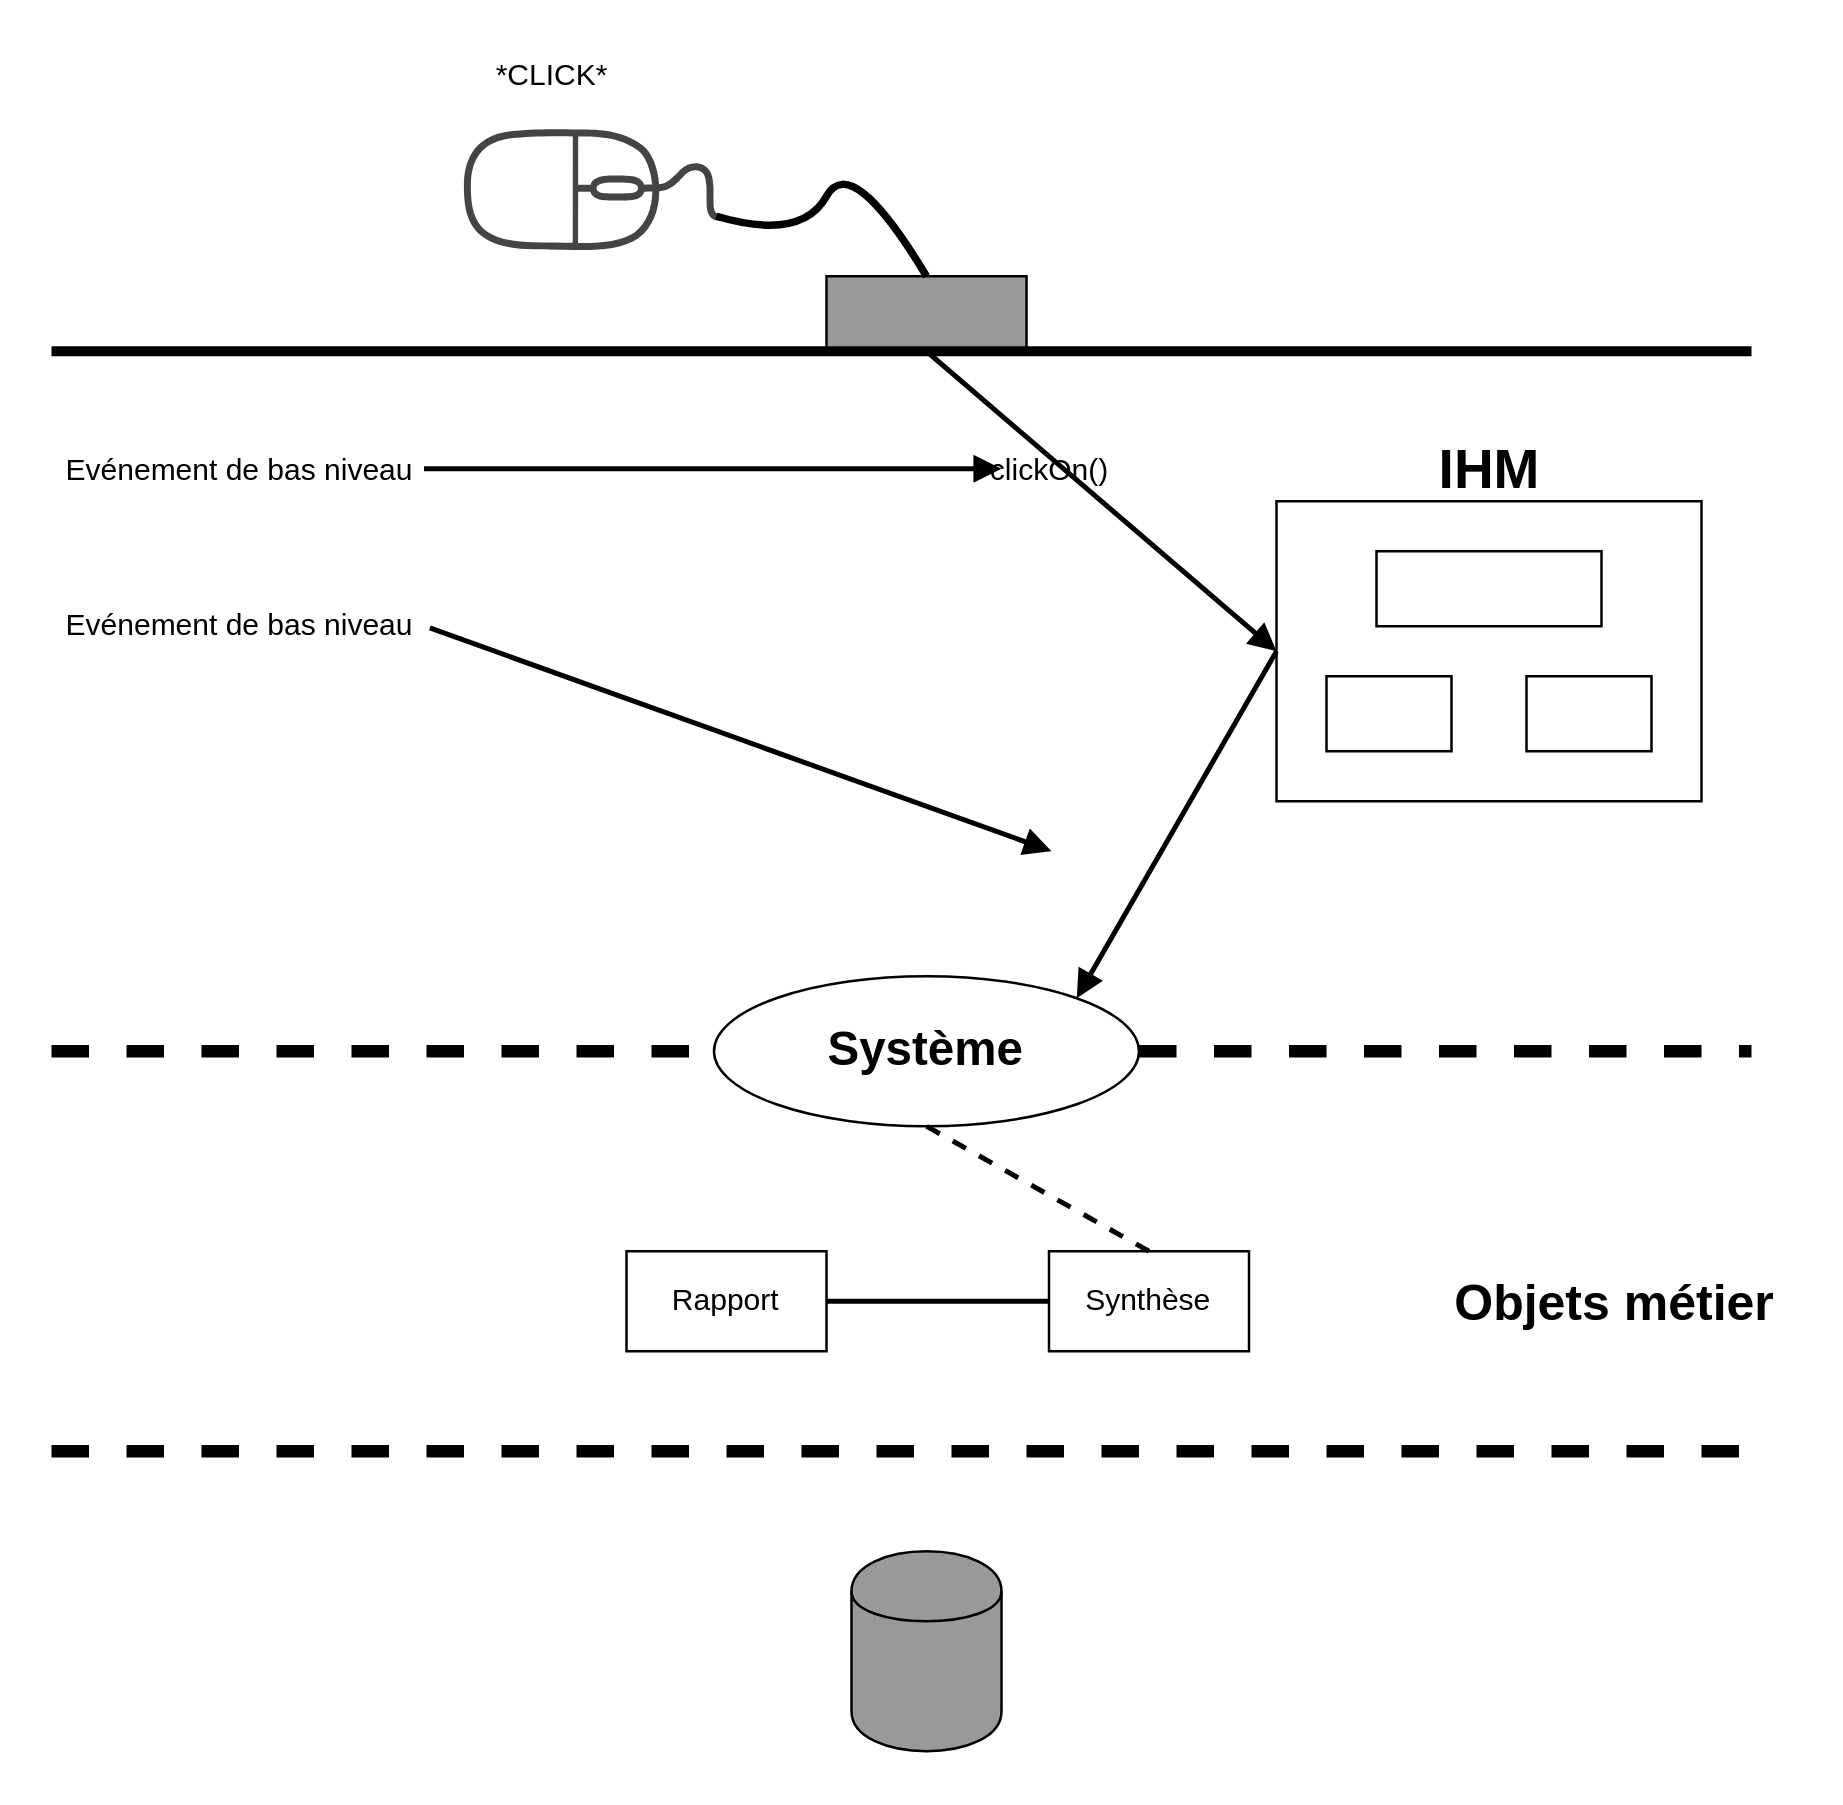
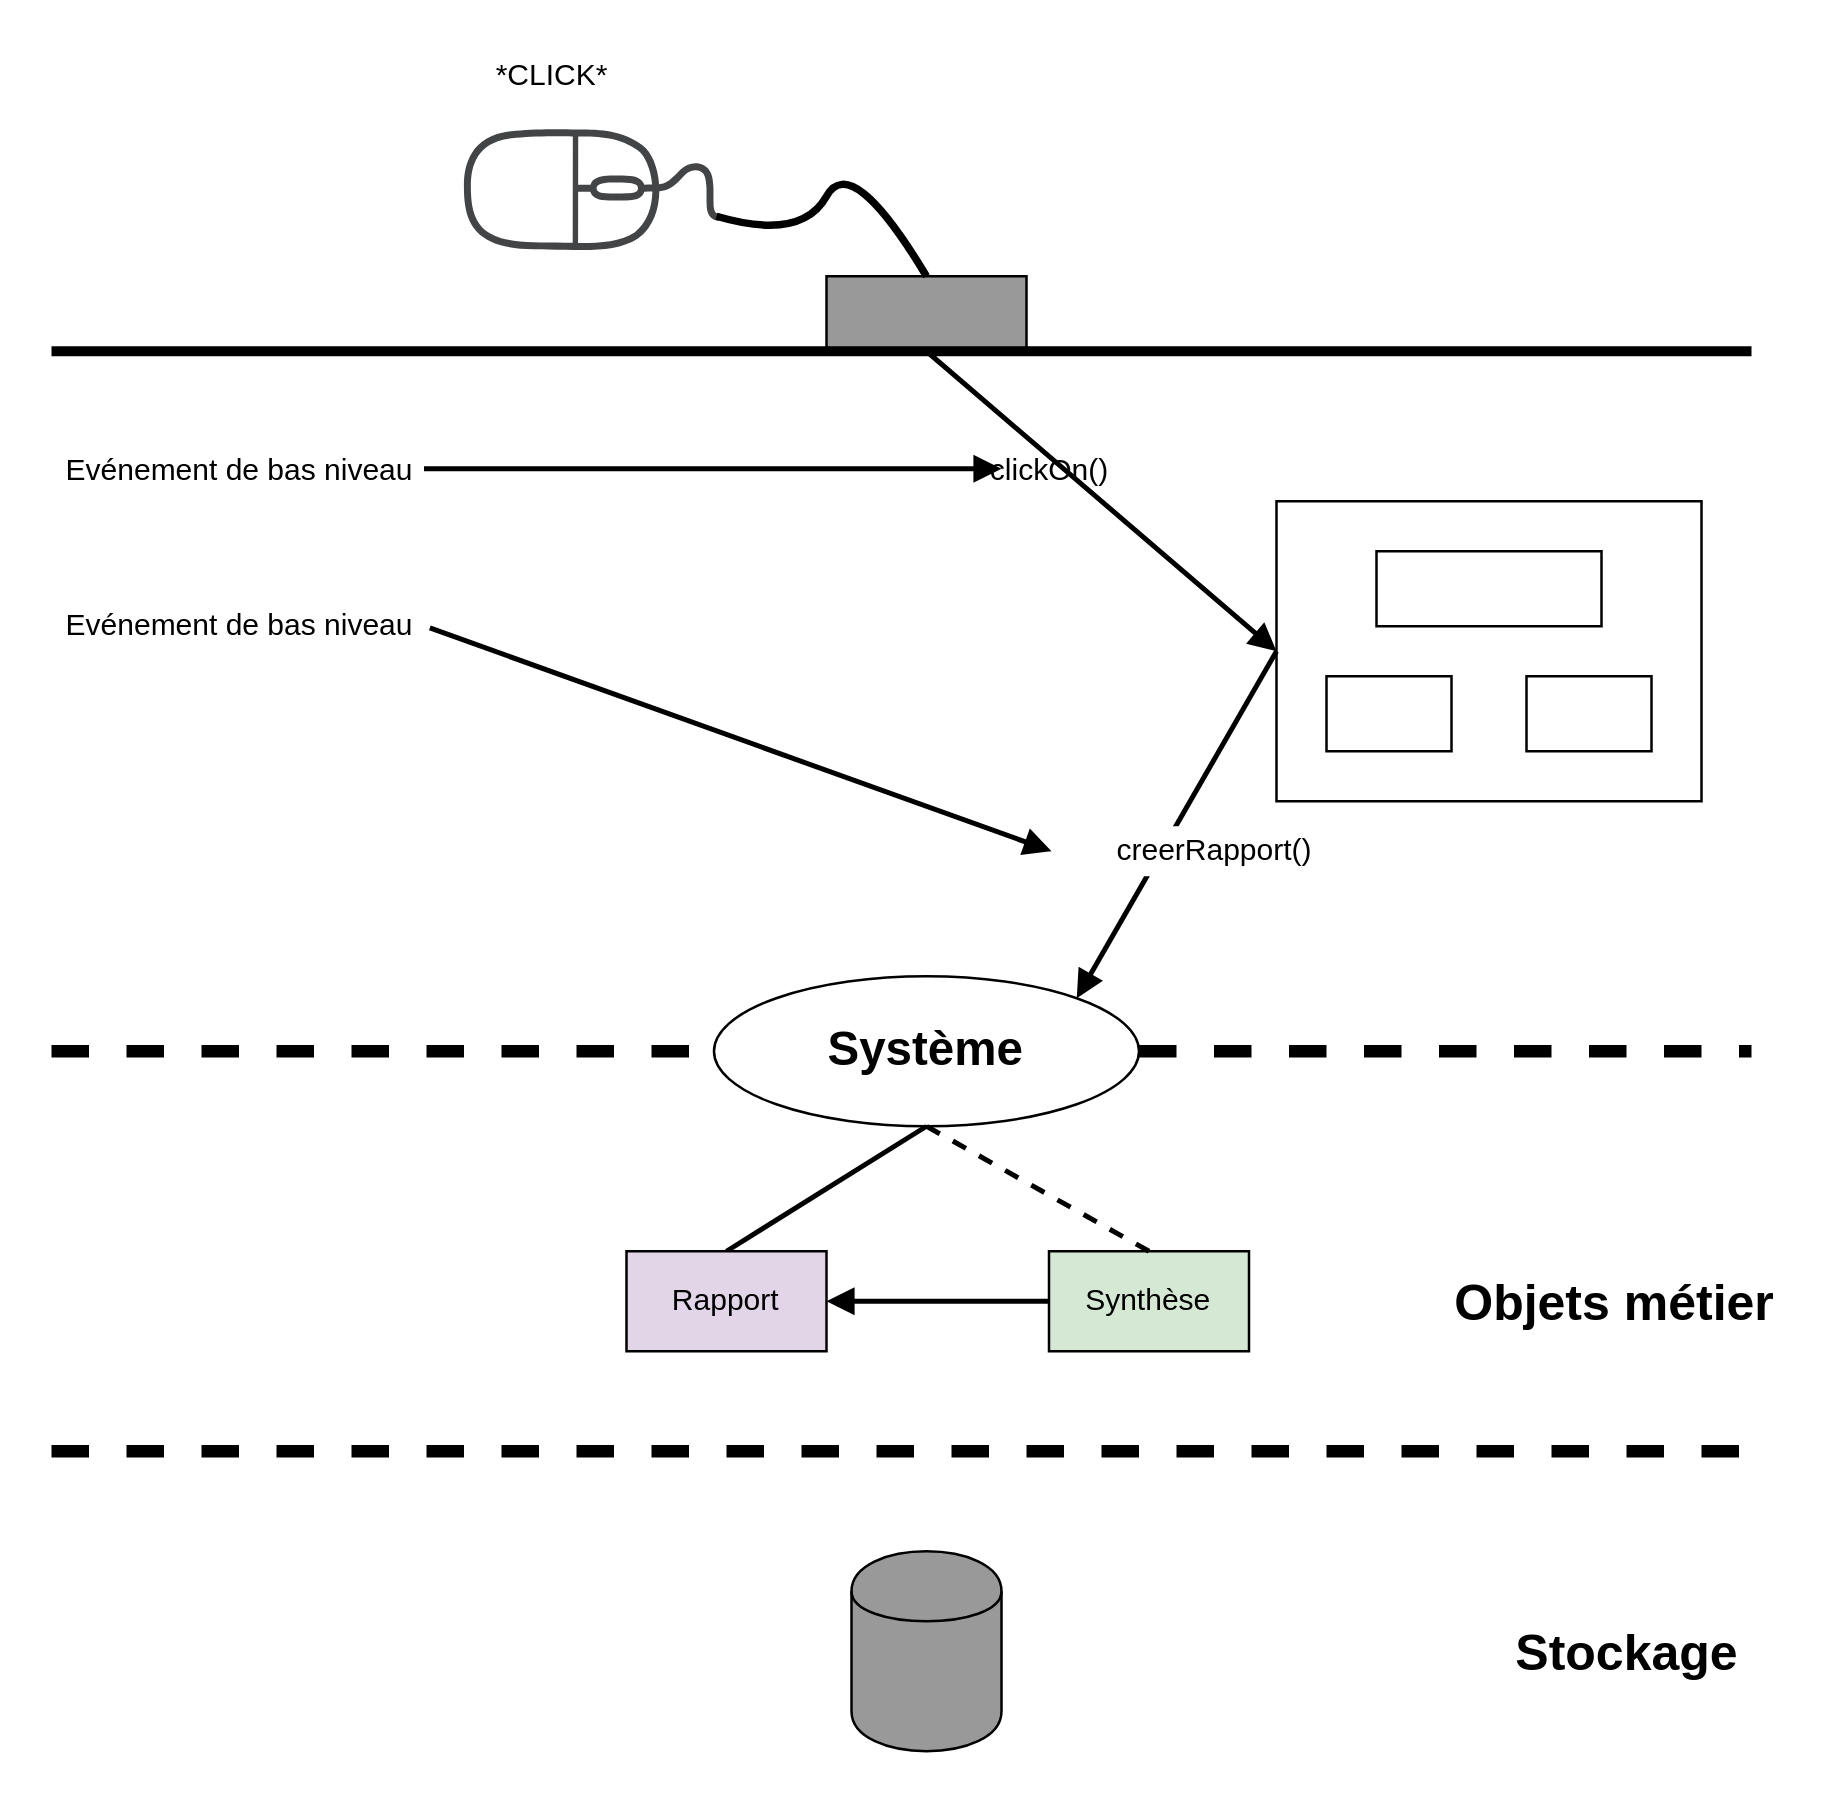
  <mxCell id="0" />
  <mxCell id="1" parent="0" />
  <mxCell id="2" value="" style="pointerEvents=1;shadow=0;dashed=0;html=1;strokeColor=none;fillColor=#434445;aspect=fixed;labelPosition=center;verticalLabelPosition=bottom;verticalAlign=top;align=center;outlineConnect=0;shape=mxgraph.vvd.mouse;rotation=90;" vertex="1" parent="1"><mxGeometry x="211" y="24" width="50.05" height="102.15" as="geometry" /></mxCell>
  <mxCell id="3" value="" style="rounded=0;whiteSpace=wrap;html=1;fillColor=#999999;" vertex="1" parent="1"><mxGeometry x="330" y="110" width="80" height="30" as="geometry" /></mxCell>
  <mxCell id="4" value="" style="curved=1;endArrow=none;html=1;entryX=0.5;entryY=0;entryDx=0;entryDy=0;endFill=0;strokeWidth=3;" edge="1" parent="1" target="3"><mxGeometry width="50" height="50" relative="1" as="geometry"><mxPoint x="286" y="86" as="sourcePoint" /><mxPoint x="230" y="160" as="targetPoint" /><Array as="points"><mxPoint x="320" y="96" /><mxPoint x="340" y="60" /></Array></mxGeometry></mxCell>
  <mxCell id="5" value="" style="endArrow=none;html=1;strokeWidth=4;" edge="1" parent="1"><mxGeometry width="50" height="50" relative="1" as="geometry"><mxPoint x="20" y="140" as="sourcePoint" /><mxPoint x="700" y="140" as="targetPoint" /></mxGeometry></mxCell>
  <mxCell id="6" value="*CLICK*" style="text;html=1;align=center;verticalAlign=middle;resizable=0;points=[];autosize=1;" vertex="1" parent="1"><mxGeometry x="190" y="20" width="60" height="20" as="geometry" /></mxCell>
  <mxCell id="7" value="" style="rounded=0;whiteSpace=wrap;html=1;fillColor=#FFFFFF;" vertex="1" parent="1"><mxGeometry x="510" y="200" width="170" height="120" as="geometry" /></mxCell>
- <mxCell id="8" value="&lt;b&gt;&lt;font style=&quot;font-size: 22px&quot;&gt;IHM&lt;/font&gt;&lt;/b&gt;" style="text;html=1;align=center;verticalAlign=middle;resizable=0;points=[];autosize=1;" vertex="1" parent="1"><mxGeometry x="565" y="178" width="60" height="20" as="geometry" /></mxCell>
  <mxCell id="9" value="" style="rounded=0;whiteSpace=wrap;html=1;fillColor=#FFFFFF;" vertex="1" parent="1"><mxGeometry x="550" y="220" width="90" height="30" as="geometry" /></mxCell>
  <mxCell id="10" value="" style="rounded=0;whiteSpace=wrap;html=1;fillColor=#FFFFFF;" vertex="1" parent="1"><mxGeometry x="530" y="270" width="50" height="30" as="geometry" /></mxCell>
  <mxCell id="11" value="" style="rounded=0;whiteSpace=wrap;html=1;fillColor=#FFFFFF;" vertex="1" parent="1"><mxGeometry x="610" y="270" width="50" height="30" as="geometry" /></mxCell>
  <mxCell id="12" value="" style="endArrow=block;html=1;strokeWidth=2;entryX=0;entryY=0.5;entryDx=0;entryDy=0;endFill=1;" edge="1" parent="1" target="7"><mxGeometry width="50" height="50" relative="1" as="geometry"><mxPoint x="370" y="140" as="sourcePoint" /><mxPoint x="70" y="340" as="targetPoint" /></mxGeometry></mxCell>
  <mxCell id="13" value="clickOn()" style="text;html=1;align=center;verticalAlign=middle;resizable=0;points=[];autosize=1;" vertex="1" parent="1"><mxGeometry x="389" y="178" width="60" height="20" as="geometry" /></mxCell>
  <mxCell id="14" value="" style="endArrow=none;dashed=1;html=1;strokeWidth=5;" edge="1" parent="1" source="15"><mxGeometry width="50" height="50" relative="1" as="geometry"><mxPoint x="20" y="420" as="sourcePoint" /><mxPoint x="700" y="420" as="targetPoint" /></mxGeometry></mxCell>
  <mxCell id="15" value="&lt;b&gt;&lt;font style=&quot;font-size: 19px&quot;&gt;Système&lt;/font&gt;&lt;/b&gt;" style="ellipse;whiteSpace=wrap;html=1;fillColor=#FFFFFF;" vertex="1" parent="1"><mxGeometry x="285" y="390" width="170" height="60" as="geometry" /></mxCell>
  <mxCell id="16" value="" style="endArrow=none;dashed=1;html=1;strokeWidth=5;" edge="1" parent="1" target="15"><mxGeometry width="50" height="50" relative="1" as="geometry"><mxPoint x="20" y="420" as="sourcePoint" /><mxPoint x="700" y="420" as="targetPoint" /></mxGeometry></mxCell>
  <mxCell id="17" value="" style="endArrow=block;html=1;strokeWidth=2;entryX=1;entryY=0;entryDx=0;entryDy=0;endFill=1;exitX=0;exitY=0.5;exitDx=0;exitDy=0;" edge="1" parent="1" source="7" target="15"><mxGeometry width="50" height="50" relative="1" as="geometry"><mxPoint x="500" y="300" as="sourcePoint" /><mxPoint x="520" y="270" as="targetPoint" /></mxGeometry></mxCell>
- <mxCell id="20" value="Rapport" style="rounded=0;whiteSpace=wrap;html=1;fillColor=#ffffff;" vertex="1" parent="1"><mxGeometry x="250" y="500" width="80" height="40" as="geometry" /></mxCell>
- <mxCell id="21" value="Synthèse" style="rounded=0;whiteSpace=wrap;html=1;fillColor=#ffffff;" vertex="1" parent="1"><mxGeometry x="419" y="500" width="80" height="40" as="geometry" /></mxCell>
+ <mxCell id="18" value="creerRapport()" style="text;html=1;align=center;verticalAlign=middle;resizable=0;points=[];autosize=1;fillColor=#ffffff;" vertex="1" parent="1"><mxGeometry x="440" y="330" width="90" height="20" as="geometry" /></mxCell>
+ <mxCell id="19" value="" style="endArrow=none;html=1;strokeWidth=2;entryX=0.5;entryY=1;entryDx=0;entryDy=0;exitX=0.5;exitY=0;exitDx=0;exitDy=0;" edge="1" parent="1" source="20" target="15"><mxGeometry width="50" height="50" relative="1" as="geometry"><mxPoint x="370" y="500" as="sourcePoint" /><mxPoint x="70" y="470" as="targetPoint" /></mxGeometry></mxCell>
+ <mxCell id="20" value="Rapport" style="rounded=0;whiteSpace=wrap;html=1;fillColor=#e1d5e7;" vertex="1" parent="1"><mxGeometry x="250" y="500" width="80" height="40" as="geometry" /></mxCell>
+ <mxCell id="21" value="Synthèse" style="rounded=0;whiteSpace=wrap;html=1;fillColor=#d5e8d4;" vertex="1" parent="1"><mxGeometry x="419" y="500" width="80" height="40" as="geometry" /></mxCell>
  <mxCell id="22" value="" style="endArrow=none;html=1;strokeWidth=2;entryX=0.5;entryY=1;entryDx=0;entryDy=0;exitX=0.5;exitY=0;exitDx=0;exitDy=0;dashed=1;" edge="1" parent="1" source="21" target="15"><mxGeometry width="50" height="50" relative="1" as="geometry"><mxPoint x="300" y="510" as="sourcePoint" /><mxPoint x="380" y="460" as="targetPoint" /></mxGeometry></mxCell>
  <mxCell id="23" value="" style="endArrow=none;dashed=1;html=1;strokeWidth=5;" edge="1" parent="1"><mxGeometry width="50" height="50" relative="1" as="geometry"><mxPoint x="20" y="580" as="sourcePoint" /><mxPoint x="700" y="580" as="targetPoint" /></mxGeometry></mxCell>
  <mxCell id="24" value="" style="shape=cylinder;whiteSpace=wrap;html=1;boundedLbl=1;backgroundOutline=1;fillColor=#999999;" vertex="1" parent="1"><mxGeometry x="340" y="620" width="60" height="80" as="geometry" /></mxCell>
+ <mxCell id="25" value="&lt;b&gt;&lt;font style=&quot;font-size: 20px&quot;&gt;Stockage&lt;/font&gt;&lt;/b&gt;" style="text;html=1;align=center;verticalAlign=middle;resizable=0;points=[];autosize=1;" vertex="1" parent="1"><mxGeometry x="600" y="650" width="100" height="20" as="geometry" /></mxCell>
  <mxCell id="26" value="&lt;b&gt;&lt;font style=&quot;font-size: 20px&quot;&gt;Objets métier&lt;/font&gt;&lt;/b&gt;" style="text;html=1;align=center;verticalAlign=middle;resizable=0;points=[];autosize=1;" vertex="1" parent="1"><mxGeometry x="575" y="510" width="140" height="20" as="geometry" /></mxCell>
  <mxCell id="27" value="Evénement de bas niveau" style="text;html=1;align=center;verticalAlign=middle;resizable=0;points=[];autosize=1;" vertex="1" parent="1"><mxGeometry x="20" y="178" width="150" height="20" as="geometry" /></mxCell>
  <mxCell id="28" value="Evénement de bas niveau" style="text;html=1;align=center;verticalAlign=middle;resizable=0;points=[];autosize=1;" vertex="1" parent="1"><mxGeometry x="20" y="240" width="150" height="20" as="geometry" /></mxCell>
  <mxCell id="29" value="" style="endArrow=block;html=1;strokeWidth=2;endFill=1;" edge="1" parent="1"><mxGeometry width="50" height="50" relative="1" as="geometry"><mxPoint x="169" y="187" as="sourcePoint" /><mxPoint x="400" y="187" as="targetPoint" /><Array as="points" /></mxGeometry></mxCell>
  <mxCell id="30" value="" style="endArrow=block;html=1;strokeWidth=2;endFill=1;exitX=1.009;exitY=0.533;exitDx=0;exitDy=0;exitPerimeter=0;" edge="1" parent="1" source="28"><mxGeometry width="50" height="50" relative="1" as="geometry"><mxPoint x="190" y="249.5" as="sourcePoint" /><mxPoint x="420" y="340" as="targetPoint" /><Array as="points" /></mxGeometry></mxCell>
- <mxCell id="31" value="" style="endArrow=none;html=1;strokeWidth=2;entryX=1;entryY=0.5;entryDx=0;entryDy=0;exitX=0;exitY=0.5;exitDx=0;exitDy=0;" edge="1" parent="1" source="21" target="20"><mxGeometry width="50" height="50" relative="1" as="geometry"><mxPoint x="469" y="510" as="sourcePoint" /><mxPoint x="380" y="460" as="targetPoint" /></mxGeometry></mxCell>
+ <mxCell id="31" value="" style="endArrow=block;html=1;strokeWidth=2;entryX=1;entryY=0.5;entryDx=0;entryDy=0;exitX=0;exitY=0.5;exitDx=0;exitDy=0;" edge="1" parent="1" source="21" target="20"><mxGeometry width="50" height="50" relative="1" as="geometry"><mxPoint x="469" y="510" as="sourcePoint" /><mxPoint x="380" y="460" as="targetPoint" /></mxGeometry></mxCell>
